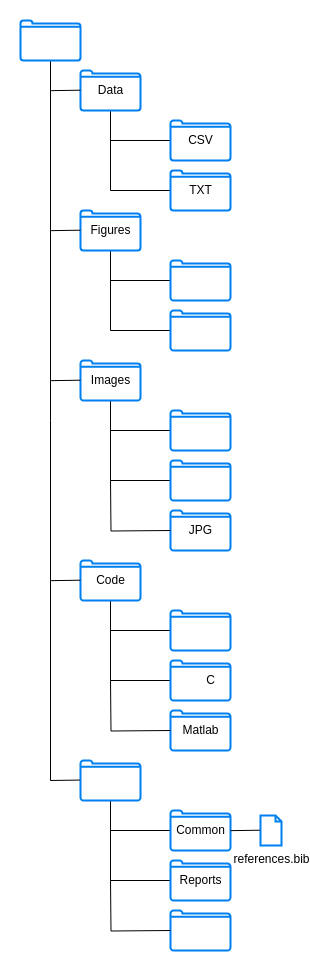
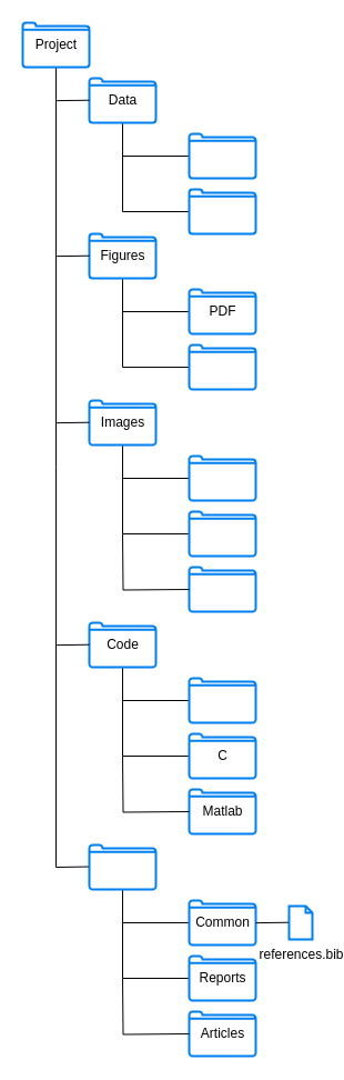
  <mxCell id="0" />
  <mxCell id="1" parent="0" />
  <mxCell id="2" value="" style="edgeStyle=orthogonalEdgeStyle;rounded=0;orthogonalLoop=1;jettySize=auto;html=1;startArrow=none;startFill=0;endArrow=none;endFill=0;fillColor=#fff2cc;strokeColor=#000000;" edge="1" parent="1" source="3"><mxGeometry relative="1" as="geometry"><mxPoint x="50" y="780" as="targetPoint" /></mxGeometry></mxCell>
  <mxCell id="3" value="" style="html=1;verticalLabelPosition=bottom;align=center;labelBackgroundColor=#ffffff;verticalAlign=top;strokeWidth=2;strokeColor=#0080F0;shadow=0;dashed=0;shape=mxgraph.ios7.icons.folder;container=1;" vertex="1" parent="1"><mxGeometry x="20" y="20" width="60" height="40" as="geometry" /></mxCell>
+ <mxCell id="4" value="Project" style="text;html=1;resizable=0;autosize=1;align=center;verticalAlign=middle;points=[];fillColor=none;strokeColor=none;rounded=0;" vertex="1" parent="3"><mxGeometry x="5" y="10" width="50" height="20" as="geometry" /></mxCell>
  <mxCell id="5" value="" style="edgeStyle=orthogonalEdgeStyle;rounded=0;orthogonalLoop=1;jettySize=auto;html=1;startArrow=none;startFill=0;endArrow=none;endFill=0;" edge="1" parent="1" source="7" target="11"><mxGeometry relative="1" as="geometry"><Array as="points"><mxPoint x="110" y="140" /></Array></mxGeometry></mxCell>
  <mxCell id="6" value="" style="edgeStyle=orthogonalEdgeStyle;rounded=0;orthogonalLoop=1;jettySize=auto;html=1;startArrow=none;startFill=0;endArrow=none;endFill=0;" edge="1" parent="1" source="7" target="9"><mxGeometry relative="1" as="geometry"><Array as="points"><mxPoint x="110" y="190" /></Array></mxGeometry></mxCell>
  <mxCell id="7" value="" style="html=1;verticalLabelPosition=bottom;align=center;labelBackgroundColor=#ffffff;verticalAlign=top;strokeWidth=2;strokeColor=#0080F0;shadow=0;dashed=0;shape=mxgraph.ios7.icons.folder;container=1;" vertex="1" parent="1"><mxGeometry x="80" y="70" width="60" height="40" as="geometry" /></mxCell>
  <mxCell id="8" value="Data" style="text;html=1;resizable=0;autosize=1;align=center;verticalAlign=middle;points=[];fillColor=none;strokeColor=none;rounded=0;" vertex="1" parent="7"><mxGeometry x="10" y="10" width="40" height="20" as="geometry" /></mxCell>
  <mxCell id="9" value="" style="html=1;verticalLabelPosition=bottom;align=center;labelBackgroundColor=#ffffff;verticalAlign=top;strokeWidth=2;strokeColor=#0080F0;shadow=0;dashed=0;shape=mxgraph.ios7.icons.folder;container=1;" vertex="1" parent="1"><mxGeometry x="170" y="170" width="60" height="40" as="geometry" /></mxCell>
- <mxCell id="10" value="TXT&lt;br&gt;" style="text;html=1;resizable=0;autosize=1;align=center;verticalAlign=middle;points=[];fillColor=none;strokeColor=none;rounded=0;" vertex="1" parent="9"><mxGeometry x="10" y="10" width="40" height="20" as="geometry" /></mxCell>
  <mxCell id="11" value="" style="html=1;verticalLabelPosition=bottom;align=center;labelBackgroundColor=#ffffff;verticalAlign=top;strokeWidth=2;strokeColor=#0080F0;shadow=0;dashed=0;shape=mxgraph.ios7.icons.folder;container=1;" vertex="1" parent="1"><mxGeometry x="170" y="120" width="60" height="40" as="geometry" /></mxCell>
- <mxCell id="12" value="CSV" style="text;html=1;resizable=0;autosize=1;align=center;verticalAlign=middle;points=[];fillColor=none;strokeColor=none;rounded=0;" vertex="1" parent="11"><mxGeometry x="10" y="10" width="40" height="20" as="geometry" /></mxCell>
  <mxCell id="13" value="" style="edgeStyle=orthogonalEdgeStyle;rounded=0;orthogonalLoop=1;jettySize=auto;html=1;startArrow=none;startFill=0;endArrow=none;endFill=0;" edge="1" parent="1" source="15" target="18"><mxGeometry relative="1" as="geometry"><Array as="points"><mxPoint x="110" y="280" /></Array></mxGeometry></mxCell>
  <mxCell id="14" value="" style="edgeStyle=orthogonalEdgeStyle;rounded=0;orthogonalLoop=1;jettySize=auto;html=1;startArrow=none;startFill=0;endArrow=none;endFill=0;" edge="1" parent="1" source="15" target="17"><mxGeometry relative="1" as="geometry"><Array as="points"><mxPoint x="110" y="330" /></Array></mxGeometry></mxCell>
  <mxCell id="15" value="" style="html=1;verticalLabelPosition=bottom;align=center;labelBackgroundColor=#ffffff;verticalAlign=top;strokeWidth=2;strokeColor=#0080F0;shadow=0;dashed=0;shape=mxgraph.ios7.icons.folder;container=1;" vertex="1" parent="1"><mxGeometry x="80" y="210" width="60" height="40" as="geometry" /></mxCell>
  <mxCell id="16" value="Figures" style="text;html=1;resizable=0;autosize=1;align=center;verticalAlign=middle;points=[];fillColor=none;strokeColor=none;rounded=0;" vertex="1" parent="15"><mxGeometry y="10" width="60" height="20" as="geometry" /></mxCell>
  <mxCell id="17" value="" style="html=1;verticalLabelPosition=bottom;align=center;labelBackgroundColor=#ffffff;verticalAlign=top;strokeWidth=2;strokeColor=#0080F0;shadow=0;dashed=0;shape=mxgraph.ios7.icons.folder;container=1;" vertex="1" parent="1"><mxGeometry x="170" y="310" width="60" height="40" as="geometry" /></mxCell>
  <mxCell id="18" value="" style="html=1;verticalLabelPosition=bottom;align=center;labelBackgroundColor=#ffffff;verticalAlign=top;strokeWidth=2;strokeColor=#0080F0;shadow=0;dashed=0;shape=mxgraph.ios7.icons.folder;container=1;" vertex="1" parent="1"><mxGeometry x="170" y="260" width="60" height="40" as="geometry" /></mxCell>
+ <mxCell id="19" value="PDF" style="text;html=1;resizable=0;autosize=1;align=center;verticalAlign=middle;points=[];fillColor=none;strokeColor=none;rounded=0;" vertex="1" parent="18"><mxGeometry x="10" y="10" width="40" height="20" as="geometry" /></mxCell>
  <mxCell id="20" value="" style="edgeStyle=orthogonalEdgeStyle;rounded=0;orthogonalLoop=1;jettySize=auto;html=1;startArrow=none;startFill=0;endArrow=none;endFill=0;" edge="1" parent="1" source="22" target="25"><mxGeometry relative="1" as="geometry"><Array as="points"><mxPoint x="110" y="430" /></Array></mxGeometry></mxCell>
  <mxCell id="21" value="" style="edgeStyle=orthogonalEdgeStyle;rounded=0;orthogonalLoop=1;jettySize=auto;html=1;startArrow=none;startFill=0;endArrow=none;endFill=0;" edge="1" parent="1" source="22" target="24"><mxGeometry relative="1" as="geometry"><Array as="points"><mxPoint x="110" y="480" /></Array></mxGeometry></mxCell>
  <mxCell id="22" value="" style="html=1;verticalLabelPosition=bottom;align=center;labelBackgroundColor=#ffffff;verticalAlign=top;strokeWidth=2;strokeColor=#0080F0;shadow=0;dashed=0;shape=mxgraph.ios7.icons.folder;container=1;" vertex="1" parent="1"><mxGeometry x="80" y="360" width="60" height="40" as="geometry" /></mxCell>
  <mxCell id="23" value="Images" style="text;html=1;resizable=0;autosize=1;align=center;verticalAlign=middle;points=[];fillColor=none;strokeColor=none;rounded=0;" vertex="1" parent="22"><mxGeometry x="5" y="10" width="50" height="20" as="geometry" /></mxCell>
  <mxCell id="24" value="" style="html=1;verticalLabelPosition=bottom;align=center;labelBackgroundColor=#ffffff;verticalAlign=top;strokeWidth=2;strokeColor=#0080F0;shadow=0;dashed=0;shape=mxgraph.ios7.icons.folder;container=1;" vertex="1" parent="1"><mxGeometry x="170" y="460" width="60" height="40" as="geometry" /></mxCell>
  <mxCell id="25" value="" style="html=1;verticalLabelPosition=bottom;align=center;labelBackgroundColor=#ffffff;verticalAlign=top;strokeWidth=2;strokeColor=#0080F0;shadow=0;dashed=0;shape=mxgraph.ios7.icons.folder;container=1;" vertex="1" parent="1"><mxGeometry x="170" y="410" width="60" height="40" as="geometry" /></mxCell>
  <mxCell id="26" value="" style="html=1;verticalLabelPosition=bottom;align=center;labelBackgroundColor=#ffffff;verticalAlign=top;strokeWidth=2;strokeColor=#0080F0;shadow=0;dashed=0;shape=mxgraph.ios7.icons.folder;container=1;" vertex="1" parent="1"><mxGeometry x="170" y="510" width="60" height="40" as="geometry" /></mxCell>
  <mxCell id="27" value="" style="edgeStyle=orthogonalEdgeStyle;rounded=0;orthogonalLoop=1;jettySize=auto;html=1;startArrow=none;startFill=0;endArrow=none;endFill=0;" edge="1" parent="26"><mxGeometry relative="1" as="geometry"><mxPoint y="20" as="sourcePoint" /><mxPoint x="-60" y="-30" as="targetPoint" /></mxGeometry></mxCell>
- <mxCell id="28" value="JPG" style="text;html=1;resizable=0;autosize=1;align=center;verticalAlign=middle;points=[];fillColor=none;strokeColor=none;rounded=0;" vertex="1" parent="26"><mxGeometry x="10" y="10" width="40" height="20" as="geometry" /></mxCell>
  <mxCell id="29" value="" style="edgeStyle=orthogonalEdgeStyle;rounded=0;orthogonalLoop=1;jettySize=auto;html=1;startArrow=none;startFill=0;endArrow=none;endFill=0;" edge="1" parent="1" source="31" target="35"><mxGeometry relative="1" as="geometry"><Array as="points"><mxPoint x="110" y="630" /></Array></mxGeometry></mxCell>
  <mxCell id="30" value="" style="edgeStyle=orthogonalEdgeStyle;rounded=0;orthogonalLoop=1;jettySize=auto;html=1;startArrow=none;startFill=0;endArrow=none;endFill=0;" edge="1" parent="1" source="31" target="33"><mxGeometry relative="1" as="geometry"><Array as="points"><mxPoint x="110" y="680" /></Array></mxGeometry></mxCell>
  <mxCell id="31" value="" style="html=1;verticalLabelPosition=bottom;align=center;labelBackgroundColor=#ffffff;verticalAlign=top;strokeWidth=2;strokeColor=#0080F0;shadow=0;dashed=0;shape=mxgraph.ios7.icons.folder;container=1;" vertex="1" parent="1"><mxGeometry x="80" y="560" width="60" height="40" as="geometry" /></mxCell>
  <mxCell id="32" value="Code" style="text;html=1;resizable=0;autosize=1;align=center;verticalAlign=middle;points=[];fillColor=none;strokeColor=none;rounded=0;" vertex="1" parent="31"><mxGeometry x="10" y="10" width="40" height="20" as="geometry" /></mxCell>
  <mxCell id="33" value="" style="html=1;verticalLabelPosition=bottom;align=center;labelBackgroundColor=#ffffff;verticalAlign=top;strokeWidth=2;strokeColor=#0080F0;shadow=0;dashed=0;shape=mxgraph.ios7.icons.folder;container=1;" vertex="1" parent="1"><mxGeometry x="170" y="660" width="60" height="40" as="geometry" /></mxCell>
- <mxCell id="34" value="C" style="text;html=1;resizable=0;autosize=1;align=center;verticalAlign=middle;points=[];fillColor=none;strokeColor=none;rounded=0;" vertex="1" parent="33"><mxGeometry x="30" y="10" width="20" height="20" as="geometry" /></mxCell>
+ <mxCell id="34" value="C" style="text;html=1;resizable=0;autosize=1;align=center;verticalAlign=middle;points=[];fillColor=none;strokeColor=none;rounded=0;" vertex="1" parent="33"><mxGeometry x="20" y="10" width="20" height="20" as="geometry" /></mxCell>
  <mxCell id="35" value="" style="html=1;verticalLabelPosition=bottom;align=center;labelBackgroundColor=#ffffff;verticalAlign=top;strokeWidth=2;strokeColor=#0080F0;shadow=0;dashed=0;shape=mxgraph.ios7.icons.folder;container=1;" vertex="1" parent="1"><mxGeometry x="170" y="610" width="60" height="40" as="geometry" /></mxCell>
  <mxCell id="36" value="" style="html=1;verticalLabelPosition=bottom;align=center;labelBackgroundColor=#ffffff;verticalAlign=top;strokeWidth=2;strokeColor=#0080F0;shadow=0;dashed=0;shape=mxgraph.ios7.icons.folder;container=1;" vertex="1" parent="1"><mxGeometry x="170" y="710" width="60" height="40" as="geometry" /></mxCell>
  <mxCell id="37" value="" style="edgeStyle=orthogonalEdgeStyle;rounded=0;orthogonalLoop=1;jettySize=auto;html=1;startArrow=none;startFill=0;endArrow=none;endFill=0;" edge="1" parent="36"><mxGeometry relative="1" as="geometry"><mxPoint y="20" as="sourcePoint" /><mxPoint x="-60" y="-30" as="targetPoint" /></mxGeometry></mxCell>
  <mxCell id="38" value="Matlab" style="text;html=1;resizable=0;autosize=1;align=center;verticalAlign=middle;points=[];fillColor=none;strokeColor=none;rounded=0;" vertex="1" parent="36"><mxGeometry x="5" y="10" width="50" height="20" as="geometry" /></mxCell>
  <mxCell id="39" value="" style="edgeStyle=orthogonalEdgeStyle;rounded=0;orthogonalLoop=1;jettySize=auto;html=1;startArrow=none;startFill=0;endArrow=none;endFill=0;" edge="1" parent="1" source="41" target="44"><mxGeometry relative="1" as="geometry"><Array as="points"><mxPoint x="110" y="830" /></Array></mxGeometry></mxCell>
  <mxCell id="40" value="" style="edgeStyle=orthogonalEdgeStyle;rounded=0;orthogonalLoop=1;jettySize=auto;html=1;startArrow=none;startFill=0;endArrow=none;endFill=0;" edge="1" parent="1" source="41" target="42"><mxGeometry relative="1" as="geometry"><Array as="points"><mxPoint x="110" y="880" /></Array></mxGeometry></mxCell>
  <mxCell id="41" value="" style="html=1;verticalLabelPosition=bottom;align=center;labelBackgroundColor=#ffffff;verticalAlign=top;strokeWidth=2;strokeColor=#0080F0;shadow=0;dashed=0;shape=mxgraph.ios7.icons.folder;container=1;" vertex="1" parent="1"><mxGeometry x="80" y="760" width="60" height="40" as="geometry" /></mxCell>
  <mxCell id="42" value="" style="html=1;verticalLabelPosition=bottom;align=center;labelBackgroundColor=#ffffff;verticalAlign=top;strokeWidth=2;strokeColor=#0080F0;shadow=0;dashed=0;shape=mxgraph.ios7.icons.folder;container=1;" vertex="1" parent="1"><mxGeometry x="170" y="860" width="60" height="40" as="geometry" /></mxCell>
  <mxCell id="43" value="Reports" style="text;html=1;resizable=0;autosize=1;align=center;verticalAlign=middle;points=[];fillColor=none;strokeColor=none;rounded=0;" vertex="1" parent="42"><mxGeometry y="10" width="60" height="20" as="geometry" /></mxCell>
  <mxCell id="44" value="" style="html=1;verticalLabelPosition=bottom;align=center;labelBackgroundColor=#ffffff;verticalAlign=top;strokeWidth=2;strokeColor=#0080F0;shadow=0;dashed=0;shape=mxgraph.ios7.icons.folder;container=1;" vertex="1" parent="1"><mxGeometry x="170" y="810" width="60" height="40" as="geometry" /></mxCell>
  <mxCell id="45" value="Common" style="text;html=1;resizable=0;autosize=1;align=center;verticalAlign=middle;points=[];fillColor=none;strokeColor=none;rounded=0;" vertex="1" parent="44"><mxGeometry y="10" width="60" height="20" as="geometry" /></mxCell>
  <mxCell id="46" value="" style="html=1;verticalLabelPosition=bottom;align=center;labelBackgroundColor=#ffffff;verticalAlign=top;strokeWidth=2;strokeColor=#0080F0;shadow=0;dashed=0;shape=mxgraph.ios7.icons.folder;container=1;" vertex="1" parent="1"><mxGeometry x="170" y="910" width="60" height="40" as="geometry" /></mxCell>
  <mxCell id="47" value="" style="edgeStyle=orthogonalEdgeStyle;rounded=0;orthogonalLoop=1;jettySize=auto;html=1;startArrow=none;startFill=0;endArrow=none;endFill=0;" edge="1" parent="46"><mxGeometry relative="1" as="geometry"><mxPoint y="20" as="sourcePoint" /><mxPoint x="-60" y="-30" as="targetPoint" /></mxGeometry></mxCell>
+ <mxCell id="48" value="Articles" style="text;html=1;resizable=0;autosize=1;align=center;verticalAlign=middle;points=[];fillColor=none;strokeColor=none;rounded=0;" vertex="1" parent="46"><mxGeometry x="5" y="10" width="50" height="20" as="geometry" /></mxCell>
  <mxCell id="49" value="" style="endArrow=none;html=1;entryX=-0.01;entryY=0.489;entryDx=0;entryDy=0;entryPerimeter=0;" edge="1" parent="1" target="41"><mxGeometry width="50" height="50" relative="1" as="geometry"><mxPoint x="50" y="780" as="sourcePoint" /><mxPoint x="100" y="730" as="targetPoint" /></mxGeometry></mxCell>
  <mxCell id="50" value="" style="endArrow=none;html=1;entryX=-0.01;entryY=0.489;entryDx=0;entryDy=0;entryPerimeter=0;" edge="1" parent="1"><mxGeometry width="50" height="50" relative="1" as="geometry"><mxPoint x="50.6" y="580.15" as="sourcePoint" /><mxPoint x="80" y="579.71" as="targetPoint" /></mxGeometry></mxCell>
  <mxCell id="51" value="" style="endArrow=none;html=1;entryX=-0.01;entryY=0.489;entryDx=0;entryDy=0;entryPerimeter=0;" edge="1" parent="1"><mxGeometry width="50" height="50" relative="1" as="geometry"><mxPoint x="50.6" y="380.15" as="sourcePoint" /><mxPoint x="80" y="379.71" as="targetPoint" /></mxGeometry></mxCell>
  <mxCell id="52" value="" style="endArrow=none;html=1;entryX=-0.01;entryY=0.489;entryDx=0;entryDy=0;entryPerimeter=0;" edge="1" parent="1"><mxGeometry width="50" height="50" relative="1" as="geometry"><mxPoint x="50.6" y="230.15" as="sourcePoint" /><mxPoint x="80" y="229.71" as="targetPoint" /></mxGeometry></mxCell>
  <mxCell id="53" value="" style="endArrow=none;html=1;entryX=-0.01;entryY=0.489;entryDx=0;entryDy=0;entryPerimeter=0;" edge="1" parent="1"><mxGeometry width="50" height="50" relative="1" as="geometry"><mxPoint x="50.6" y="90.15" as="sourcePoint" /><mxPoint x="80" y="89.71" as="targetPoint" /></mxGeometry></mxCell>
  <mxCell id="54" value="references.bib" style="html=1;verticalLabelPosition=bottom;align=center;labelBackgroundColor=#ffffff;verticalAlign=top;strokeWidth=2;strokeColor=#0080F0;shadow=0;dashed=0;shape=mxgraph.ios7.icons.document;" vertex="1" parent="1"><mxGeometry x="260" y="815" width="21" height="30" as="geometry" /></mxCell>
  <mxCell id="55" value="" style="endArrow=none;html=1;entryX=-0.01;entryY=0.489;entryDx=0;entryDy=0;entryPerimeter=0;" edge="1" parent="1"><mxGeometry width="50" height="50" relative="1" as="geometry"><mxPoint x="230" y="830.15" as="sourcePoint" /><mxPoint x="259.4" y="829.71" as="targetPoint" /></mxGeometry></mxCell>
